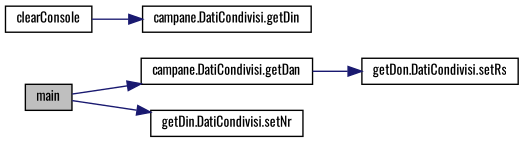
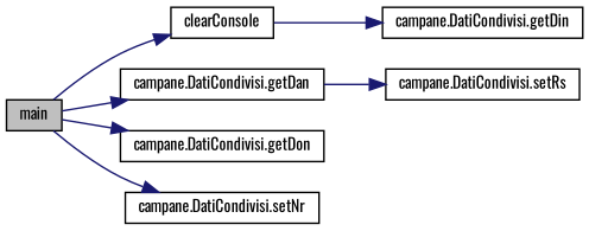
  digraph {
    fontname=Oswald
    rankdir=LR
    node [color=black fillcolor=white fontname=Oswald fontsize=10 shape=record style=filled]
    edge [color=midnightblue fontname=Oswald fontsize=10 labelfontname=Helvetica labelfontsize=10 style=solid]
    n1 [fillcolor=grey75 fontcolor=black height=0.2 label=main width=0.4]
    n2 [height=0.2 label=clearConsole width=0.4]
    n3 [height=0.2 label="campane.DatiCondivisi.getDan" width=0.4]
-   n5 [height=0.2 label="getDin.DatiCondivisi.setNr" width=0.4]
+   n4 [height=0.2 label="campane.DatiCondivisi.getDon" width=0.4]
+   n5 [height=0.2 label="campane.DatiCondivisi.setNr" width=0.4]
    n6 [height=0.2 label="campane.DatiCondivisi.getDin" width=0.4]
-   n7 [height=0.2 label="getDon.DatiCondivisi.setRs" width=0.4]
+   n7 [height=0.2 label="campane.DatiCondivisi.setRs" width=0.4]
+   n1 -> n2
    n1 -> n3
+   n1 -> n4
    n1 -> n5
    n2 -> n6
    n3 -> n7
  }
